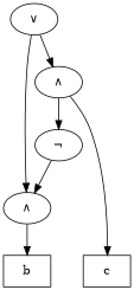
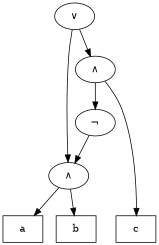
  digraph {
+   n1 [label=a shape=box]
    n2 [label=b shape=box]
    n3 [label=c shape=box]
    n4 [label="∧"]
    n5 [label="¬"]
    n6 [label="∧"]
    n7 [label="∨"]
    subgraph sub_1 {
      rank=same
+     n1
      n2
      n3
    }
+   n4 -> n1
    n4 -> n2
    n5 -> n4
    n6 -> n3
    n6 -> n5
    n7 -> n4
    n7 -> n6
  }
